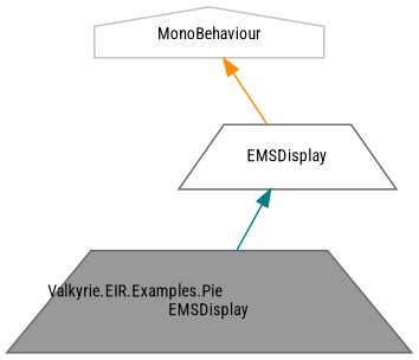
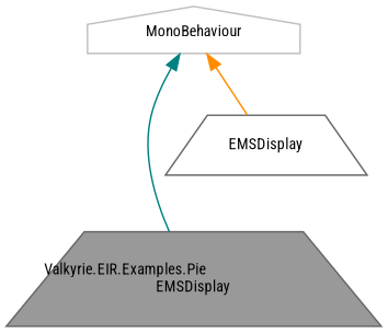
  digraph {
    fontname="Roboto Condensed"
    node [color=gray40 fillcolor=white fontname="Roboto Condensed" fontsize=10 shape=trapezium style=filled]
    edge [dir=back fontname="Roboto Condensed" fontsize=10 labelfontname=Helvetica labelfontsize=10 style=solid]
    n1 [fillcolor=grey60 fontcolor=black height=0.2 label="Valkyrie.EIR.Examples.Pie\lEMSDisplay" width=0.4]
    n2 [height=0.2 label=EMSDisplay width=0.4]
    n3 [color=grey75 height=0.2 label=MonoBehaviour shape=house width=0.4]
-   n2 -> n1 [color=teal]
+   n3 -> n1 [color=teal]
    n3 -> n2 [color=darkorange]
  }
